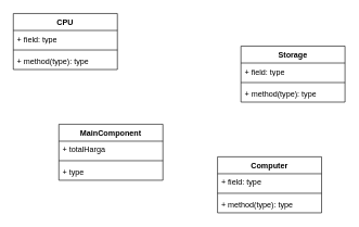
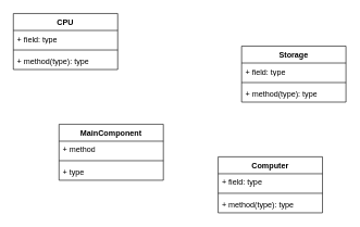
  <mxCell id="0" />
  <mxCell id="1" parent="0" />
  <mxCell id="2" value="Computer" style="swimlane;fontStyle=1;align=center;verticalAlign=top;childLayout=stackLayout;horizontal=1;startSize=26;horizontalStack=0;resizeParent=1;resizeParentMax=0;resizeLast=0;collapsible=1;marginBottom=0;whiteSpace=wrap;html=1;" vertex="1" parent="1"><mxGeometry x="334" y="240" width="160" height="86" as="geometry" /></mxCell>
  <mxCell id="3" value="+ field: type" style="text;strokeColor=none;fillColor=none;align=left;verticalAlign=top;spacingLeft=4;spacingRight=4;overflow=hidden;rotatable=0;points=[[0,0.5],[1,0.5]];portConstraint=eastwest;whiteSpace=wrap;html=1;" vertex="1" parent="2"><mxGeometry y="26" width="160" height="26" as="geometry" /></mxCell>
  <mxCell id="4" value="" style="line;strokeWidth=1;fillColor=none;align=left;verticalAlign=middle;spacingTop=-1;spacingLeft=3;spacingRight=3;rotatable=0;labelPosition=right;points=[];portConstraint=eastwest;strokeColor=inherit;" vertex="1" parent="2"><mxGeometry y="52" width="160" height="8" as="geometry" /></mxCell>
  <mxCell id="5" value="+ method(type): type" style="text;strokeColor=none;fillColor=none;align=left;verticalAlign=top;spacingLeft=4;spacingRight=4;overflow=hidden;rotatable=0;points=[[0,0.5],[1,0.5]];portConstraint=eastwest;whiteSpace=wrap;html=1;" vertex="1" parent="2"><mxGeometry y="60" width="160" height="26" as="geometry" /></mxCell>
  <mxCell id="6" value="MainComponent" style="swimlane;fontStyle=1;align=center;verticalAlign=top;childLayout=stackLayout;horizontal=1;startSize=26;horizontalStack=0;resizeParent=1;resizeParentMax=0;resizeLast=0;collapsible=1;marginBottom=0;whiteSpace=wrap;html=1;" vertex="1" parent="1"><mxGeometry x="90" y="190" width="160" height="86" as="geometry" /></mxCell>
- <mxCell id="7" value="+ totalHarga" style="text;strokeColor=none;fillColor=none;align=left;verticalAlign=top;spacingLeft=4;spacingRight=4;overflow=hidden;rotatable=0;points=[[0,0.5],[1,0.5]];portConstraint=eastwest;whiteSpace=wrap;html=1;" vertex="1" parent="6"><mxGeometry y="26" width="160" height="26" as="geometry" /></mxCell>
+ <mxCell id="7" value="+ method" style="text;strokeColor=none;fillColor=none;align=left;verticalAlign=top;spacingLeft=4;spacingRight=4;overflow=hidden;rotatable=0;points=[[0,0.5],[1,0.5]];portConstraint=eastwest;whiteSpace=wrap;html=1;" vertex="1" parent="6"><mxGeometry y="26" width="160" height="26" as="geometry" /></mxCell>
  <mxCell id="8" value="" style="line;strokeWidth=1;fillColor=none;align=left;verticalAlign=middle;spacingTop=-1;spacingLeft=3;spacingRight=3;rotatable=0;labelPosition=right;points=[];portConstraint=eastwest;strokeColor=inherit;" vertex="1" parent="6"><mxGeometry y="52" width="160" height="8" as="geometry" /></mxCell>
  <mxCell id="9" value="+ type" style="text;strokeColor=none;fillColor=none;align=left;verticalAlign=top;spacingLeft=4;spacingRight=4;overflow=hidden;rotatable=0;points=[[0,0.5],[1,0.5]];portConstraint=eastwest;whiteSpace=wrap;html=1;" vertex="1" parent="6"><mxGeometry y="60" width="160" height="26" as="geometry" /></mxCell>
  <mxCell id="10" value="CPU" style="swimlane;fontStyle=1;align=center;verticalAlign=top;childLayout=stackLayout;horizontal=1;startSize=26;horizontalStack=0;resizeParent=1;resizeParentMax=0;resizeLast=0;collapsible=1;marginBottom=0;whiteSpace=wrap;html=1;" vertex="1" parent="1"><mxGeometry x="20" y="20" width="160" height="86" as="geometry" /></mxCell>
  <mxCell id="11" value="+ field: type" style="text;strokeColor=none;fillColor=none;align=left;verticalAlign=top;spacingLeft=4;spacingRight=4;overflow=hidden;rotatable=0;points=[[0,0.5],[1,0.5]];portConstraint=eastwest;whiteSpace=wrap;html=1;" vertex="1" parent="10"><mxGeometry y="26" width="160" height="26" as="geometry" /></mxCell>
  <mxCell id="12" value="" style="line;strokeWidth=1;fillColor=none;align=left;verticalAlign=middle;spacingTop=-1;spacingLeft=3;spacingRight=3;rotatable=0;labelPosition=right;points=[];portConstraint=eastwest;strokeColor=inherit;" vertex="1" parent="10"><mxGeometry y="52" width="160" height="8" as="geometry" /></mxCell>
  <mxCell id="13" value="+ method(type): type" style="text;strokeColor=none;fillColor=none;align=left;verticalAlign=top;spacingLeft=4;spacingRight=4;overflow=hidden;rotatable=0;points=[[0,0.5],[1,0.5]];portConstraint=eastwest;whiteSpace=wrap;html=1;" vertex="1" parent="10"><mxGeometry y="60" width="160" height="26" as="geometry" /></mxCell>
  <mxCell id="14" value="Storage" style="swimlane;fontStyle=1;align=center;verticalAlign=top;childLayout=stackLayout;horizontal=1;startSize=26;horizontalStack=0;resizeParent=1;resizeParentMax=0;resizeLast=0;collapsible=1;marginBottom=0;whiteSpace=wrap;html=1;" vertex="1" parent="1"><mxGeometry x="370" y="70" width="160" height="86" as="geometry" /></mxCell>
  <mxCell id="15" value="+ field: type" style="text;strokeColor=none;fillColor=none;align=left;verticalAlign=top;spacingLeft=4;spacingRight=4;overflow=hidden;rotatable=0;points=[[0,0.5],[1,0.5]];portConstraint=eastwest;whiteSpace=wrap;html=1;" vertex="1" parent="14"><mxGeometry y="26" width="160" height="26" as="geometry" /></mxCell>
  <mxCell id="16" value="" style="line;strokeWidth=1;fillColor=none;align=left;verticalAlign=middle;spacingTop=-1;spacingLeft=3;spacingRight=3;rotatable=0;labelPosition=right;points=[];portConstraint=eastwest;strokeColor=inherit;" vertex="1" parent="14"><mxGeometry y="52" width="160" height="8" as="geometry" /></mxCell>
  <mxCell id="17" value="+ method(type): type" style="text;strokeColor=none;fillColor=none;align=left;verticalAlign=top;spacingLeft=4;spacingRight=4;overflow=hidden;rotatable=0;points=[[0,0.5],[1,0.5]];portConstraint=eastwest;whiteSpace=wrap;html=1;" vertex="1" parent="14"><mxGeometry y="60" width="160" height="26" as="geometry" /></mxCell>
